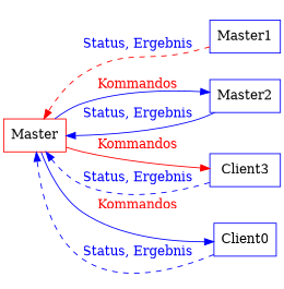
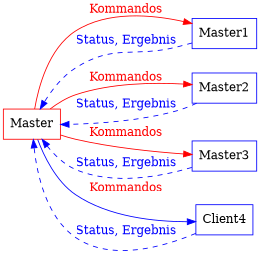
  digraph {
    rankdir=LR
    node [color=blue shape=box]
    edge [color=blue fontcolor=red]
    Master [color=red]
    n2 [label=Master1]
    n3 [label=Master2]
-   Client3
-   Client4 [label=Client0]
-   Master -> n3 [label=Kommandos]
+   Client3 [label=Master3]
+   Client4
+   Master -> n2 [color=red label=Kommandos]
+   Master -> n3 [color=red label=Kommandos]
    Master -> Client3 [color=red label=Kommandos]
    Master -> Client4 [label=Kommandos]
-   n2 -> Master [color=red fontcolor=blue label="Status, Ergebnis" splines=curved style=dashed]
-   n3 -> Master [fontcolor=blue label="Status, Ergebnis" splines=curved style=solid]
+   n2 -> Master [fontcolor=blue label="Status, Ergebnis" splines=curved style=dashed]
+   n3 -> Master [fontcolor=blue label="Status, Ergebnis" splines=curved style=dashed]
    Client3 -> Master [fontcolor=blue label="Status, Ergebnis" splines=curved style=dashed]
    Client4 -> Master [fontcolor=blue label="Status, Ergebnis" splines=curved style=dashed]
  }
